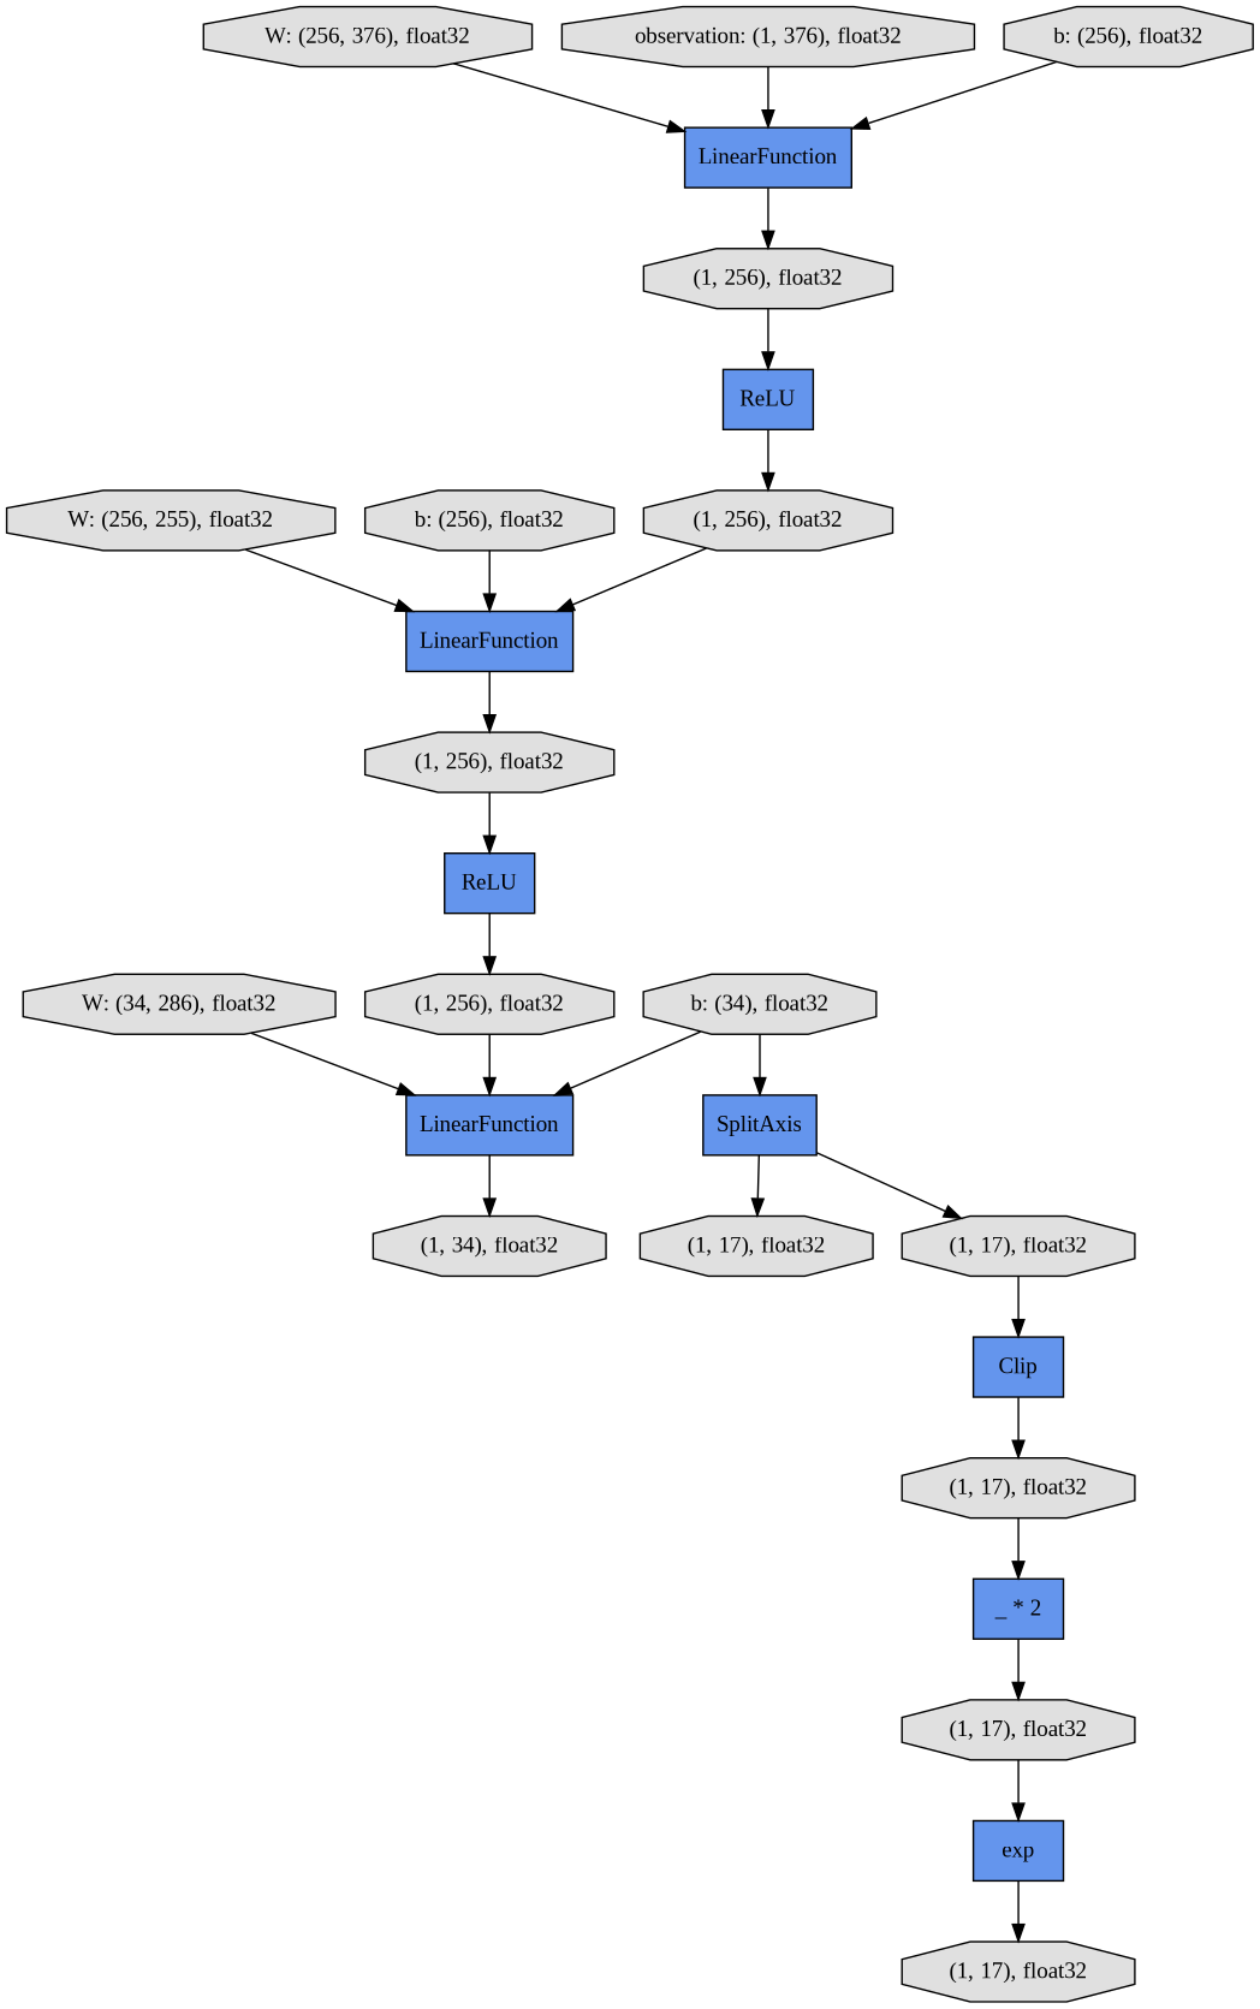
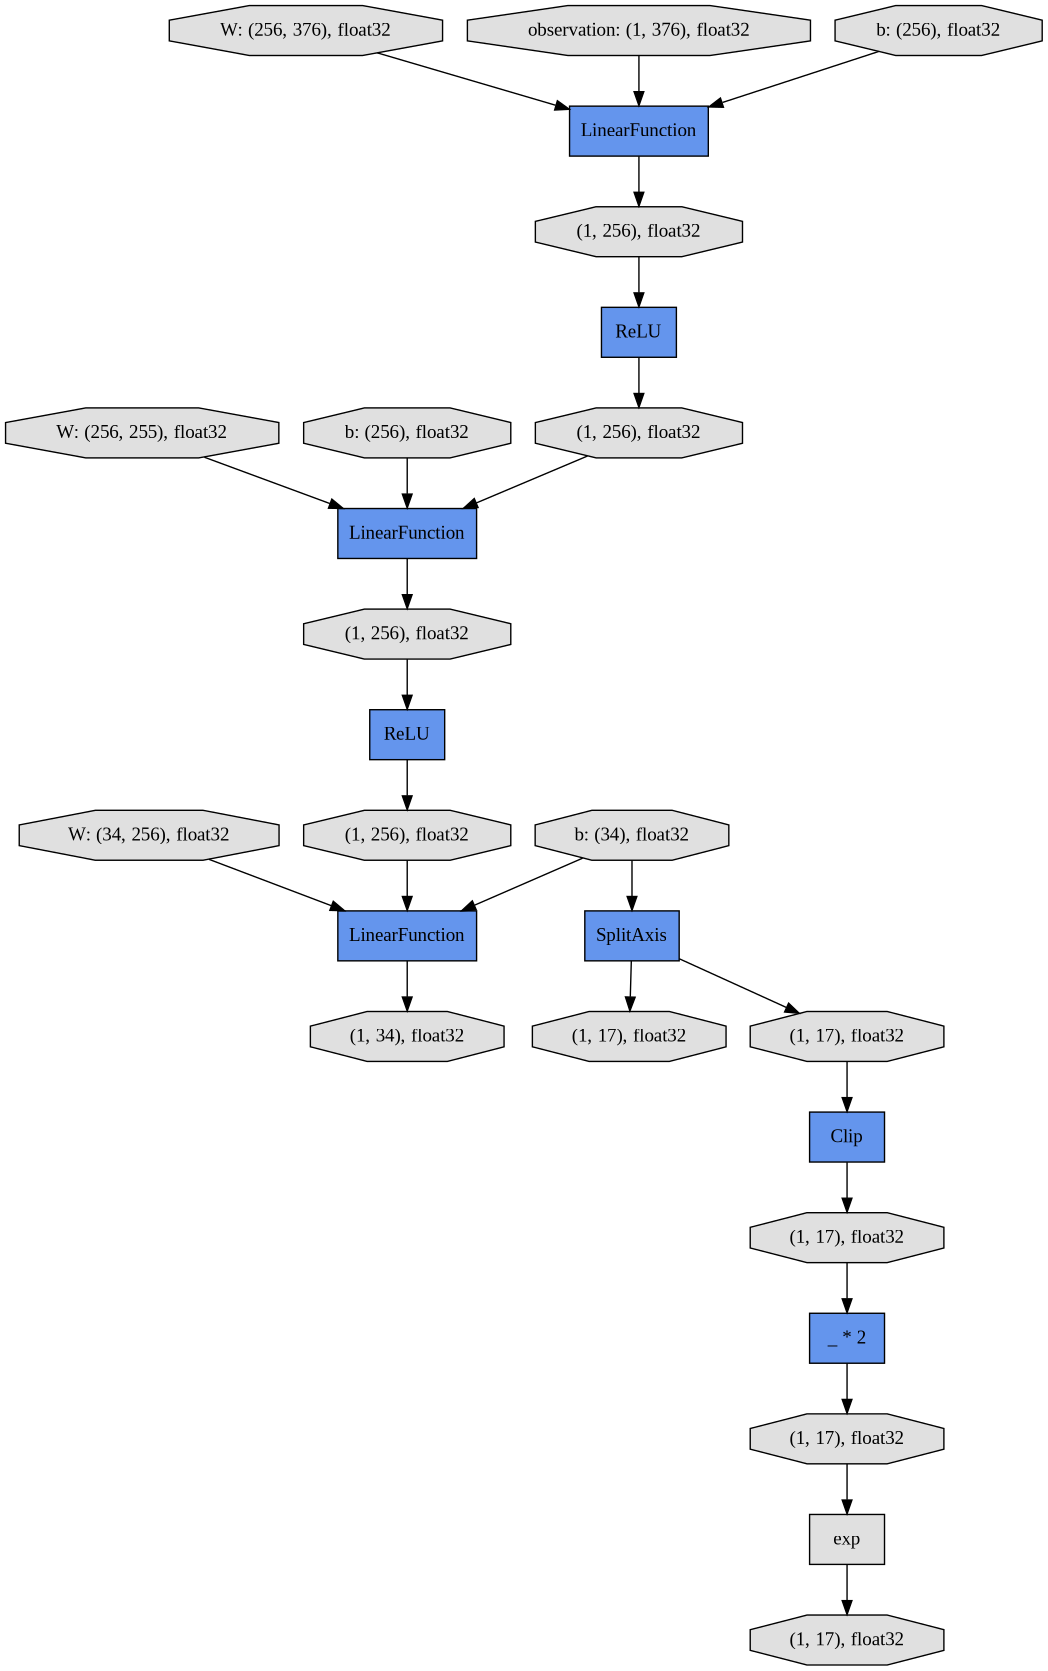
  digraph {
    fontname="Liberation Serif"
    rankdir=TB
    node [fillcolor="#E0E0E0" fontname="Liberation Serif" shape=octagon style=filled]
    edge [fontname="Liberation Serif"]
    n1 [fillcolor="#6495ED" label=LinearFunction shape=record]
    n2 [label="(1, 256), float32"]
    n3 [fillcolor="#6495ED" label=ReLU shape=record]
    n4 [label="(1, 256), float32"]
    n5 [fillcolor="#6495ED" label=LinearFunction shape=record]
    n6 [label="(1, 17), float32"]
-   n7 [fillcolor="#6495ED" label=exp shape=record]
+   n7 [label=exp shape=record]
    n8 [label="(1, 17), float32"]
    n9 [label="W: (256, 255), float32"]
    n10 [label="(1, 256), float32"]
    n11 [label="b: (256), float32"]
    n12 [fillcolor="#6495ED" label=ReLU shape=record]
    n13 [label="(1, 256), float32"]
    n14 [fillcolor="#6495ED" label=LinearFunction shape=record]
-   n15 [label="W: (34, 286), float32"]
+   n15 [label="W: (34, 256), float32"]
    n16 [label="(1, 34), float32"]
    n17 [label="W: (256, 376), float32"]
    n18 [label="b: (34), float32"]
    n19 [fillcolor="#6495ED" label=SplitAxis shape=record]
    n20 [label="(1, 17), float32"]
    n21 [label="(1, 17), float32"]
    n22 [fillcolor="#6495ED" label=Clip shape=record]
    n23 [label="(1, 17), float32"]
    n24 [fillcolor="#6495ED" label="_ * 2" shape=record]
    n25 [label="observation: (1, 376), float32"]
    n26 [label="b: (256), float32"]
    n1 -> n2
    n2 -> n3
    n3 -> n4
    n4 -> n5
    n5 -> n10
    n6 -> n7
    n7 -> n8
    n9 -> n5
    n10 -> n12
    n11 -> n5
    n12 -> n13
    n13 -> n14
    n14 -> n16
    n15 -> n14
    n17 -> n1
    n18 -> n14
    n18 -> n19
    n19 -> n20
    n19 -> n21
    n21 -> n22
    n22 -> n23
    n23 -> n24
    n24 -> n6
    n25 -> n1
    n26 -> n1
  }
